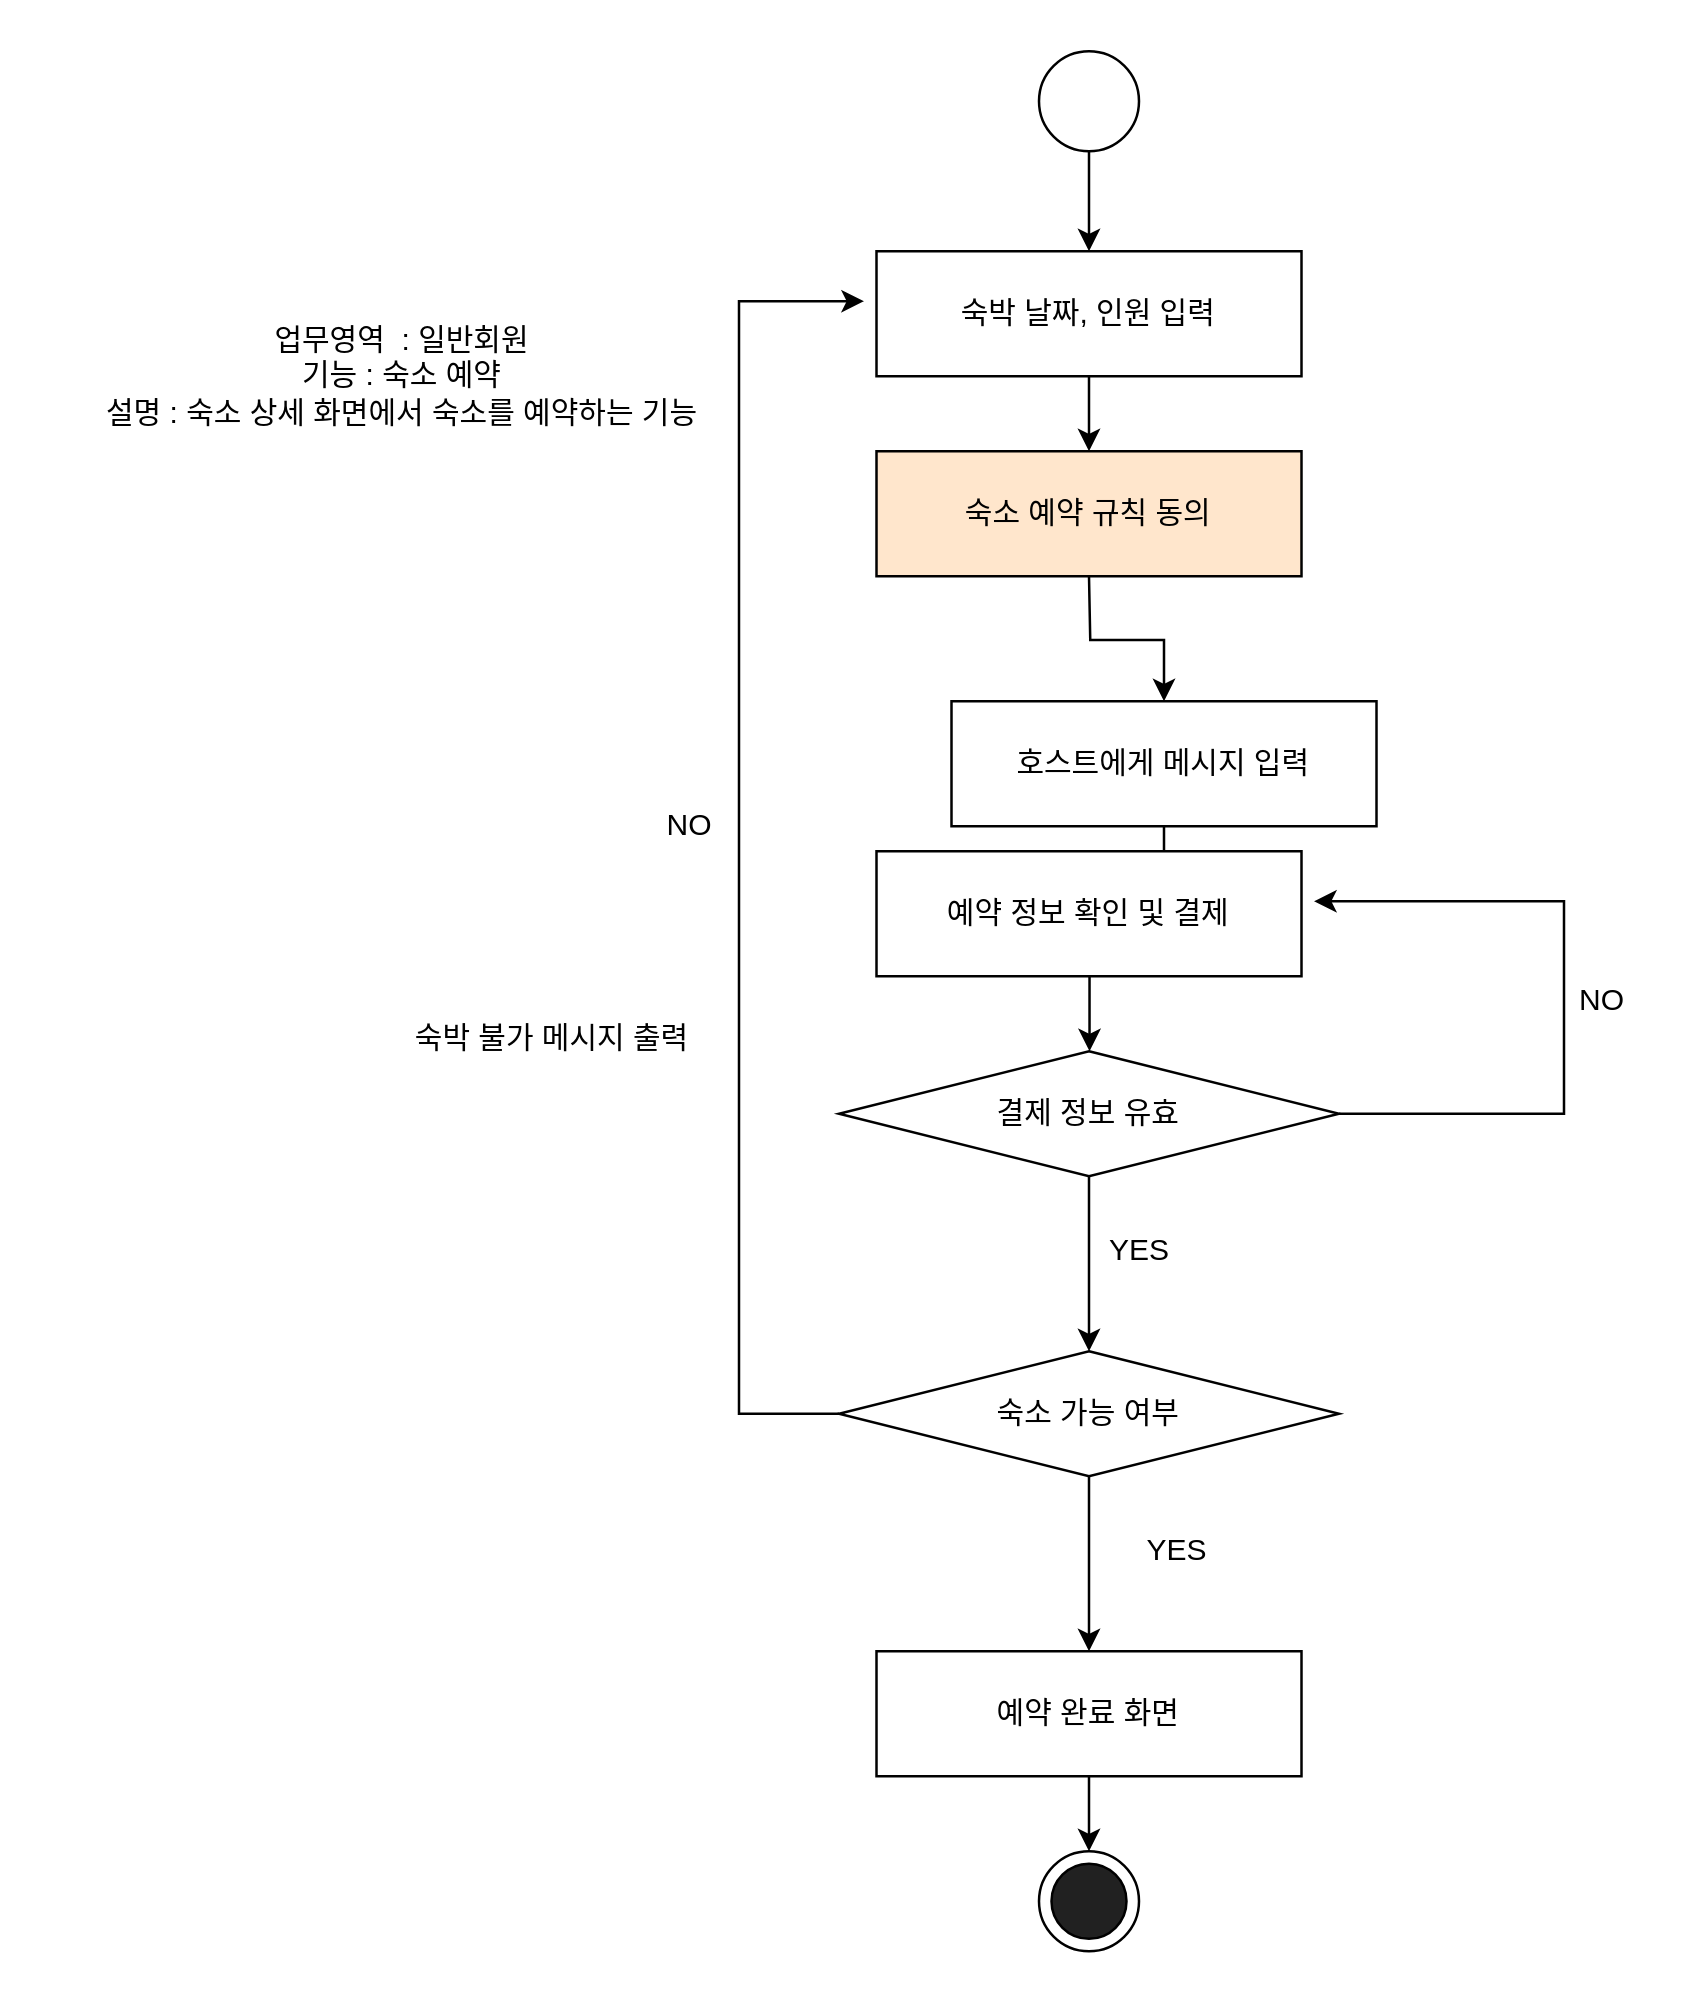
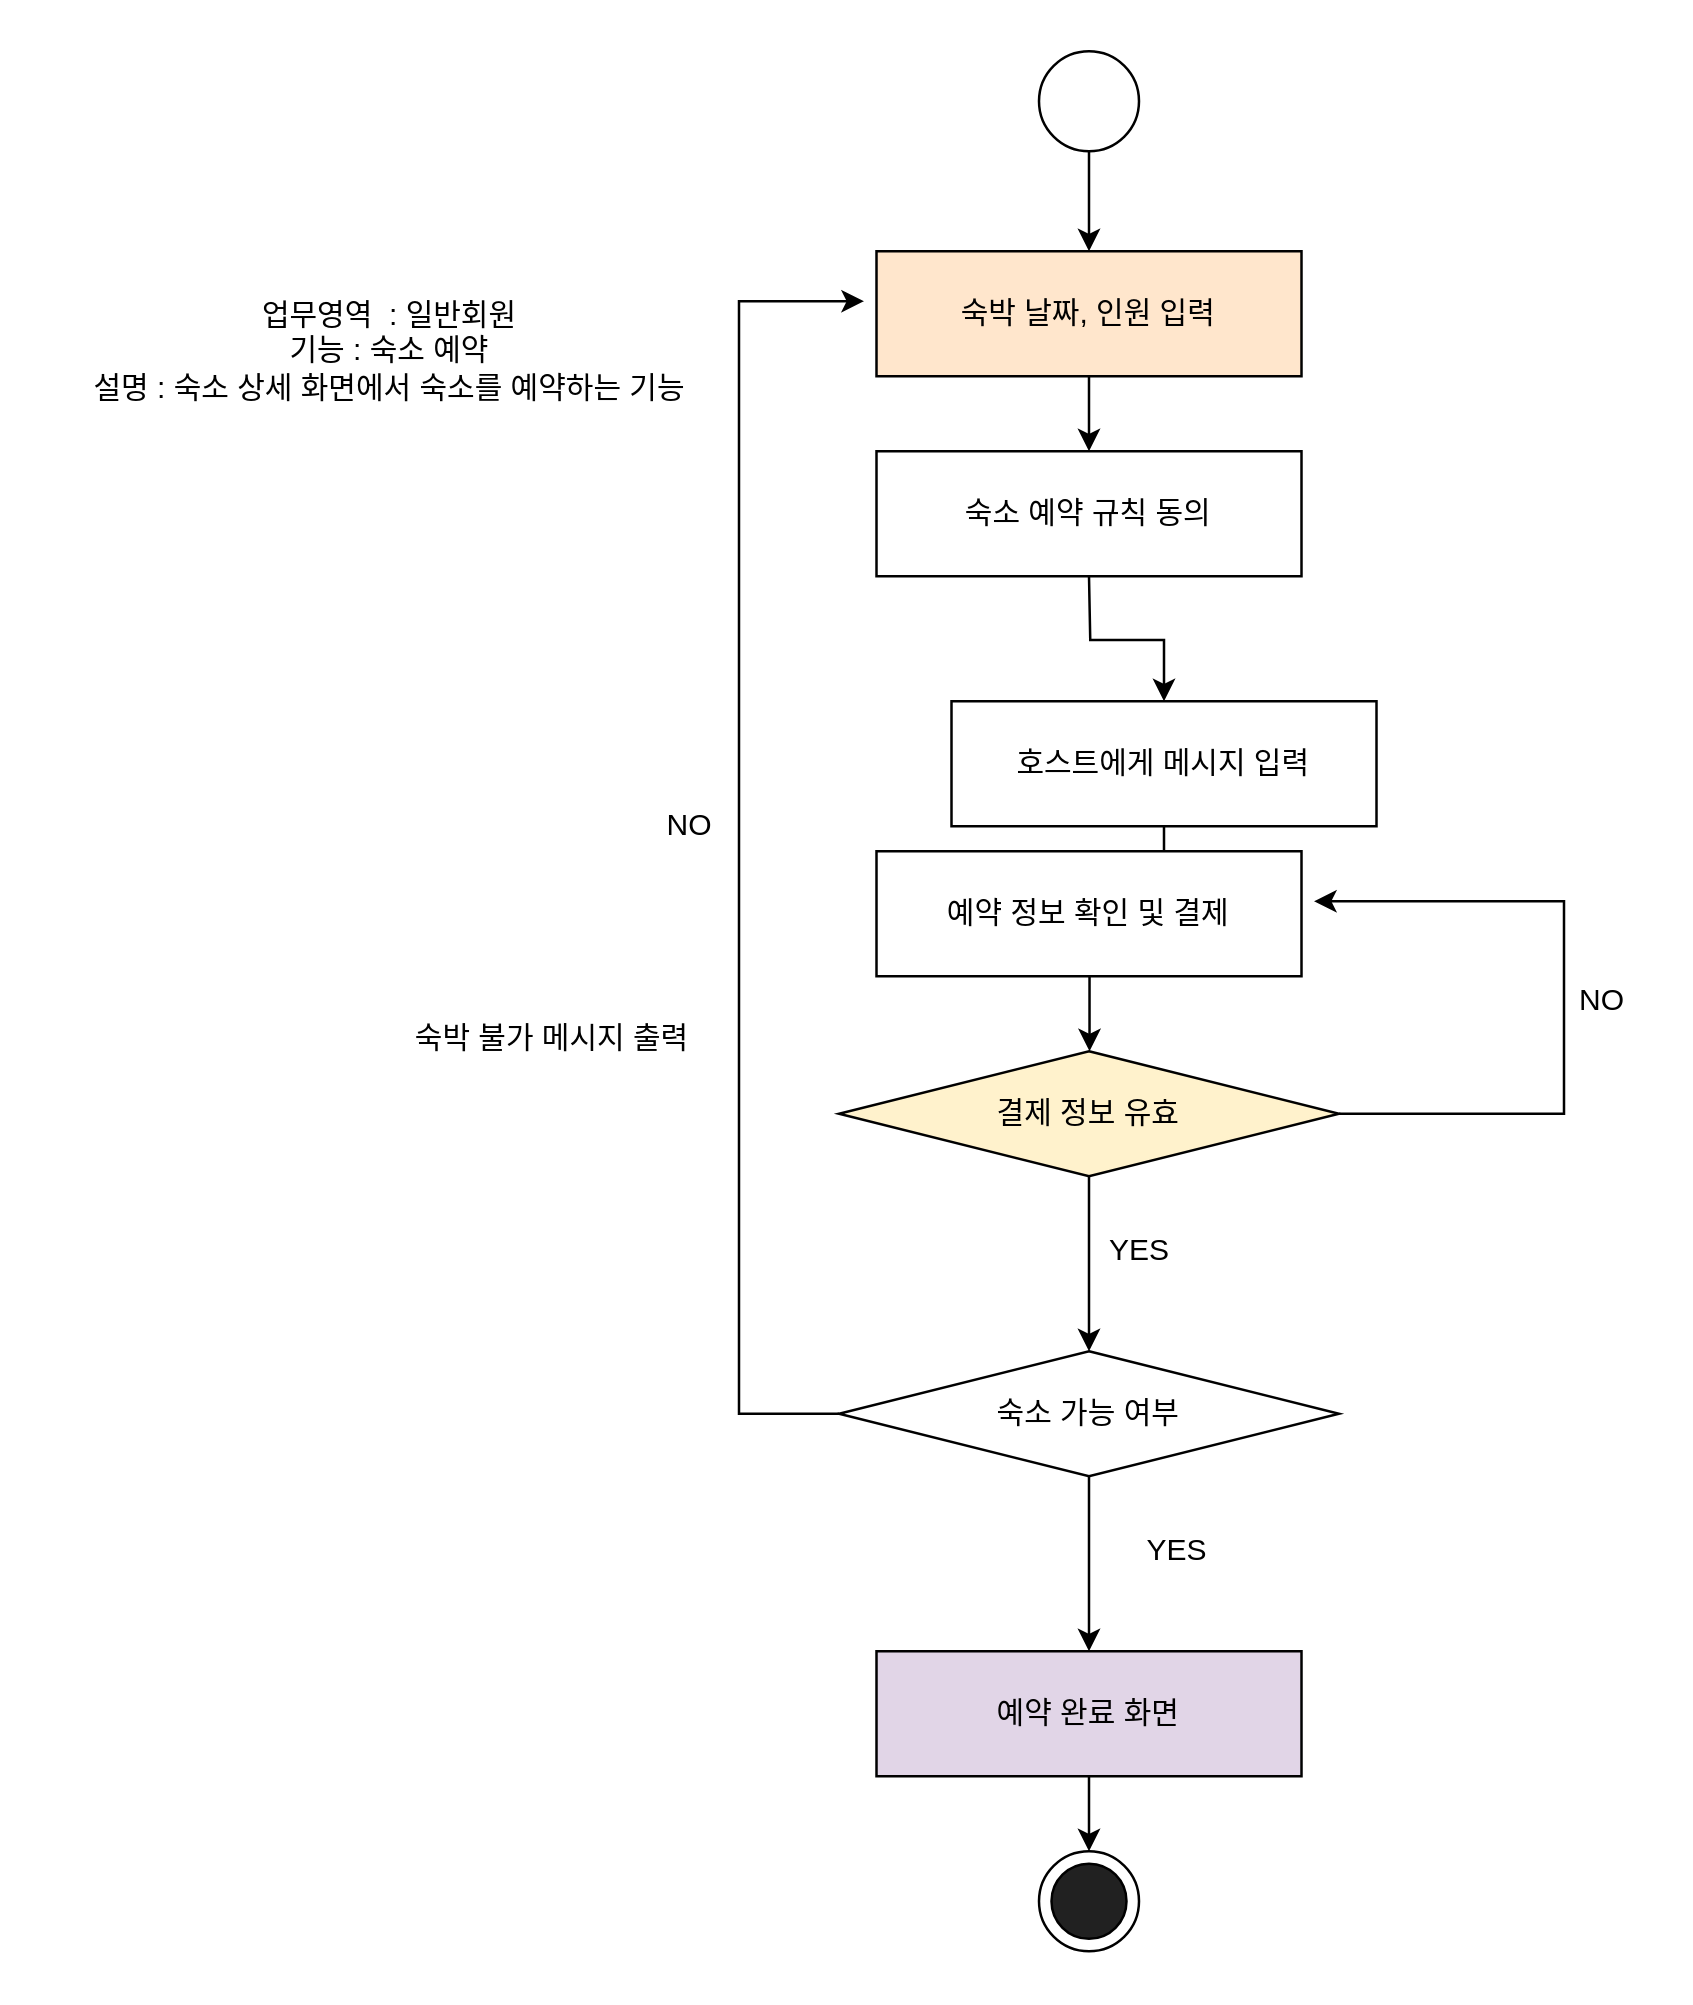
  <mxCell id="0" />
  <mxCell id="1" parent="0" />
  <mxCell id="2" value="" style="edgeStyle=orthogonalEdgeStyle;rounded=0;orthogonalLoop=1;jettySize=auto;html=1;" parent="1" source="3" edge="1"><mxGeometry relative="1" as="geometry"><mxPoint x="435" y="100" as="targetPoint" /></mxGeometry></mxCell>
  <mxCell id="3" value="" style="ellipse;whiteSpace=wrap;html=1;aspect=fixed;" parent="1" vertex="1"><mxGeometry x="415" y="20" width="40" height="40" as="geometry" /></mxCell>
  <mxCell id="4" value="" style="edgeStyle=orthogonalEdgeStyle;rounded=0;orthogonalLoop=1;jettySize=auto;html=1;" parent="1" source="5" edge="1"><mxGeometry relative="1" as="geometry"><mxPoint x="435" y="180" as="targetPoint" /></mxGeometry></mxCell>
- <mxCell id="5" value="숙박 날짜, 인원 입력" style="rounded=0;whiteSpace=wrap;html=1;" parent="1" vertex="1"><mxGeometry x="350" y="100" width="170" height="50" as="geometry" /></mxCell>
+ <mxCell id="5" value="숙박 날짜, 인원 입력" style="rounded=0;whiteSpace=wrap;html=1;fillColor=#ffe6cc;" parent="1" vertex="1"><mxGeometry x="350" y="100" width="170" height="50" as="geometry" /></mxCell>
  <mxCell id="6" value="" style="edgeStyle=orthogonalEdgeStyle;rounded=0;orthogonalLoop=1;jettySize=auto;html=1;" parent="1" target="8" edge="1"><mxGeometry relative="1" as="geometry"><mxPoint x="435" y="230" as="sourcePoint" /></mxGeometry></mxCell>
  <mxCell id="7" value="" style="edgeStyle=orthogonalEdgeStyle;rounded=0;orthogonalLoop=1;jettySize=auto;html=1;" parent="1" source="8" edge="1"><mxGeometry relative="1" as="geometry"><mxPoint x="435.286" y="340" as="targetPoint" /></mxGeometry></mxCell>
  <mxCell id="8" value="호스트에게 메시지 입력" style="rounded=0;whiteSpace=wrap;html=1;" parent="1" vertex="1"><mxGeometry x="380" y="280" width="170" height="50" as="geometry" /></mxCell>
  <mxCell id="9" value="" style="edgeStyle=orthogonalEdgeStyle;rounded=0;orthogonalLoop=1;jettySize=auto;html=1;" parent="1" source="10" edge="1"><mxGeometry relative="1" as="geometry"><mxPoint x="435" y="740" as="targetPoint" /></mxGeometry></mxCell>
- <mxCell id="10" value="예약 완료 화면" style="rounded=0;whiteSpace=wrap;html=1;" parent="1" vertex="1"><mxGeometry x="350" y="660" width="170" height="50" as="geometry" /></mxCell>
+ <mxCell id="10" value="예약 완료 화면" style="rounded=0;whiteSpace=wrap;html=1;fillColor=#e1d5e7;" parent="1" vertex="1"><mxGeometry x="350" y="660" width="170" height="50" as="geometry" /></mxCell>
  <mxCell id="11" value="" style="ellipse;whiteSpace=wrap;html=1;aspect=fixed;" parent="1" vertex="1"><mxGeometry x="415" y="740" width="40" height="40" as="geometry" /></mxCell>
  <mxCell id="12" value="" style="ellipse;whiteSpace=wrap;html=1;aspect=fixed;fillColor=#212121;" parent="1" vertex="1"><mxGeometry x="420" y="745" width="30" height="30" as="geometry" /></mxCell>
- <mxCell id="13" value="&lt;div&gt;업무영역&amp;nbsp; : 일반회원&lt;/div&gt;&lt;div&gt;기능 : 숙소 예약&lt;/div&gt;&lt;div&gt;설명 : 숙소 상세 화면에서 숙소를 예약하는 기능&lt;/div&gt;" style="text;html=1;align=center;verticalAlign=middle;resizable=0;points=[];;autosize=1;" parent="1" vertex="1"><mxGeometry x="25" y="125" width="270" height="50" as="geometry" /></mxCell>
+ <mxCell id="13" value="&lt;div&gt;업무영역&amp;nbsp; : 일반회원&lt;/div&gt;&lt;div&gt;기능 : 숙소 예약&lt;/div&gt;&lt;div&gt;설명 : 숙소 상세 화면에서 숙소를 예약하는 기능&lt;/div&gt;" style="text;html=1;align=center;verticalAlign=middle;resizable=0;points=[];;autosize=1;" parent="1" vertex="1"><mxGeometry x="20" y="115" width="270" height="50" as="geometry" /></mxCell>
  <mxCell id="14" value="예약 정보 확인 및 결제" style="rounded=0;whiteSpace=wrap;html=1;" parent="1" vertex="1"><mxGeometry x="350" y="340" width="170" height="50" as="geometry" /></mxCell>
  <mxCell id="15" value="" style="edgeStyle=orthogonalEdgeStyle;rounded=0;orthogonalLoop=1;jettySize=auto;html=1;" parent="1" edge="1"><mxGeometry relative="1" as="geometry"><mxPoint x="435.207" y="390" as="sourcePoint" /><mxPoint x="435.207" y="420" as="targetPoint" /></mxGeometry></mxCell>
  <mxCell id="16" value="" style="edgeStyle=orthogonalEdgeStyle;rounded=0;orthogonalLoop=1;jettySize=auto;html=1;" parent="1" source="18" edge="1"><mxGeometry relative="1" as="geometry"><mxPoint x="435" y="540" as="targetPoint" /></mxGeometry></mxCell>
  <mxCell id="17" value="" style="edgeStyle=orthogonalEdgeStyle;rounded=0;orthogonalLoop=1;jettySize=auto;html=1;" parent="1" source="18" edge="1"><mxGeometry relative="1" as="geometry"><mxPoint x="525" y="360" as="targetPoint" /><Array as="points"><mxPoint x="625" y="445" /><mxPoint x="625" y="360" /></Array></mxGeometry></mxCell>
- <mxCell id="18" value="결제 정보 유효" style="rhombus;whiteSpace=wrap;html=1;" parent="1" vertex="1"><mxGeometry x="335" y="420" width="200" height="50" as="geometry" /></mxCell>
+ <mxCell id="18" value="결제 정보 유효" style="rhombus;whiteSpace=wrap;html=1;fillColor=#fff2cc;" parent="1" vertex="1"><mxGeometry x="335" y="420" width="200" height="50" as="geometry" /></mxCell>
  <mxCell id="19" value="YES" style="text;html=1;align=center;verticalAlign=middle;resizable=0;points=[];;autosize=1;" parent="1" vertex="1"><mxGeometry x="435" y="490" width="40" height="20" as="geometry" /></mxCell>
  <mxCell id="20" value="NO" style="text;html=1;align=center;verticalAlign=middle;resizable=0;points=[];;autosize=1;" parent="1" vertex="1"><mxGeometry x="625" y="390" width="30" height="20" as="geometry" /></mxCell>
  <mxCell id="21" value="" style="edgeStyle=orthogonalEdgeStyle;rounded=0;orthogonalLoop=1;jettySize=auto;html=1;" parent="1" source="23" edge="1"><mxGeometry relative="1" as="geometry"><mxPoint x="435" y="660" as="targetPoint" /></mxGeometry></mxCell>
  <mxCell id="22" value="" style="edgeStyle=orthogonalEdgeStyle;rounded=0;orthogonalLoop=1;jettySize=auto;html=1;" parent="1" source="23" edge="1"><mxGeometry relative="1" as="geometry"><mxPoint x="345" y="120" as="targetPoint" /><Array as="points"><mxPoint x="295" y="565" /><mxPoint x="295" y="120" /></Array></mxGeometry></mxCell>
  <mxCell id="23" value="숙소 가능 여부" style="rhombus;whiteSpace=wrap;html=1;" parent="1" vertex="1"><mxGeometry x="335" y="540" width="200" height="50" as="geometry" /></mxCell>
  <mxCell id="24" value="YES" style="text;html=1;align=center;verticalAlign=middle;resizable=0;points=[];;autosize=1;" parent="1" vertex="1"><mxGeometry x="450" y="610" width="40" height="20" as="geometry" /></mxCell>
  <mxCell id="25" value="NO" style="text;html=1;align=center;verticalAlign=middle;resizable=0;points=[];;autosize=1;" parent="1" vertex="1"><mxGeometry x="260" y="320" width="30" height="20" as="geometry" /></mxCell>
  <mxCell id="26" value="숙박 불가 메시지 출력" style="text;html=1;align=center;verticalAlign=middle;resizable=0;points=[];;autosize=1;" parent="1" vertex="1"><mxGeometry x="155" y="405" width="130" height="20" as="geometry" /></mxCell>
- <mxCell id="27" value="숙소 예약 규칙 동의" style="rounded=0;whiteSpace=wrap;html=1;fillColor=#ffe6cc;" vertex="1" parent="1"><mxGeometry x="350" y="180" width="170" height="50" as="geometry" /></mxCell>
+ <mxCell id="27" value="숙소 예약 규칙 동의" style="rounded=0;whiteSpace=wrap;html=1;" vertex="1" parent="1"><mxGeometry x="350" y="180" width="170" height="50" as="geometry" /></mxCell>
